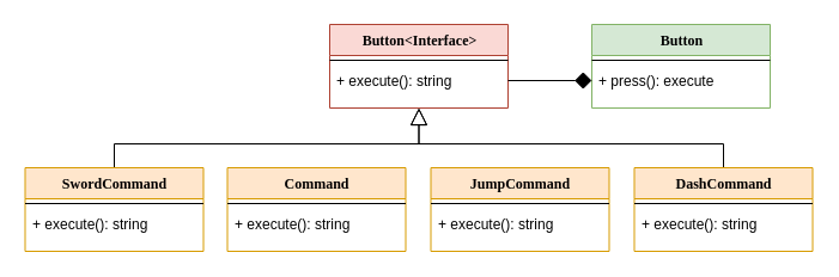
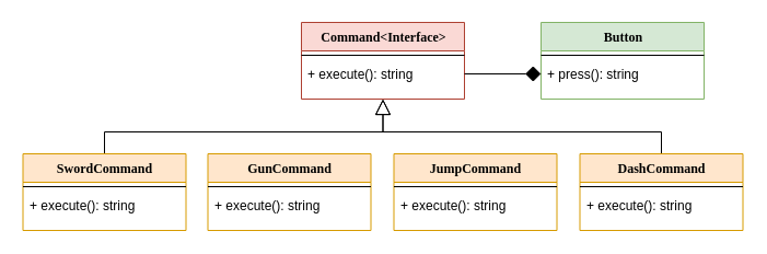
  <mxCell id="0" />
  <mxCell id="1" parent="0" />
  <mxCell id="2" style="edgeStyle=orthogonalEdgeStyle;rounded=0;orthogonalLoop=1;jettySize=auto;html=1;exitX=0.5;exitY=1;exitDx=0;exitDy=0;entryX=0.5;entryY=0;entryDx=0;entryDy=0;startArrow=block;startFill=0;startSize=12;endArrow=none;endFill=0;" edge="1" parent="1" source="4" target="7"><mxGeometry relative="1" as="geometry" /></mxCell>
  <mxCell id="3" style="edgeStyle=orthogonalEdgeStyle;rounded=0;orthogonalLoop=1;jettySize=auto;html=1;exitX=0.5;exitY=1;exitDx=0;exitDy=0;entryX=0.5;entryY=0;entryDx=0;entryDy=0;startArrow=block;startFill=0;startSize=12;endArrow=none;endFill=0;" edge="1" parent="1" source="4" target="16"><mxGeometry relative="1" as="geometry" /></mxCell>
- <mxCell id="4" value="Button&amp;lt;Interface&amp;gt;" style="swimlane;html=1;fontStyle=1;align=center;verticalAlign=top;childLayout=stackLayout;horizontal=1;startSize=26;horizontalStack=0;resizeParent=1;resizeLast=0;collapsible=1;marginBottom=0;swimlaneFillColor=#ffffff;rounded=0;shadow=0;comic=0;labelBackgroundColor=none;strokeWidth=1;fillColor=#fad9d5;fontFamily=Verdana;fontSize=12;strokeColor=#ae4132;" parent="1" vertex="1"><mxGeometry x="275" y="20" width="149" height="70" as="geometry" /></mxCell>
+ <mxCell id="4" value="Command&amp;lt;Interface&amp;gt;" style="swimlane;html=1;fontStyle=1;align=center;verticalAlign=top;childLayout=stackLayout;horizontal=1;startSize=26;horizontalStack=0;resizeParent=1;resizeLast=0;collapsible=1;marginBottom=0;swimlaneFillColor=#ffffff;rounded=0;shadow=0;comic=0;labelBackgroundColor=none;strokeWidth=1;fillColor=#fad9d5;fontFamily=Verdana;fontSize=12;strokeColor=#ae4132;" parent="1" vertex="1"><mxGeometry x="275" y="20" width="149" height="70" as="geometry" /></mxCell>
  <mxCell id="5" value="" style="line;html=1;strokeWidth=1;fillColor=none;align=left;verticalAlign=middle;spacingTop=-1;spacingLeft=3;spacingRight=3;rotatable=0;labelPosition=right;points=[];portConstraint=eastwest;" parent="4" vertex="1"><mxGeometry y="26" width="149" height="8" as="geometry" /></mxCell>
  <mxCell id="6" value="+ execute(): string" style="text;html=1;strokeColor=none;fillColor=none;align=left;verticalAlign=top;spacingLeft=4;spacingRight=4;whiteSpace=wrap;overflow=hidden;rotatable=0;points=[[0,0.5],[1,0.5]];portConstraint=eastwest;" vertex="1" parent="4"><mxGeometry y="34" width="149" height="26" as="geometry" /></mxCell>
  <mxCell id="7" value="SwordCommand" style="swimlane;html=1;fontStyle=1;align=center;verticalAlign=top;childLayout=stackLayout;horizontal=1;startSize=26;horizontalStack=0;resizeParent=1;resizeLast=0;collapsible=1;marginBottom=0;swimlaneFillColor=#ffffff;rounded=0;shadow=0;comic=0;labelBackgroundColor=none;strokeWidth=1;fillColor=#ffe6cc;fontFamily=Verdana;fontSize=12;strokeColor=#d79b00;" vertex="1" parent="1"><mxGeometry x="20.5" y="140" width="149" height="70" as="geometry" /></mxCell>
  <mxCell id="8" value="" style="line;html=1;strokeWidth=1;fillColor=none;align=left;verticalAlign=middle;spacingTop=-1;spacingLeft=3;spacingRight=3;rotatable=0;labelPosition=right;points=[];portConstraint=eastwest;" vertex="1" parent="7"><mxGeometry y="26" width="149" height="8" as="geometry" /></mxCell>
  <mxCell id="9" value="+ execute(): string" style="text;html=1;strokeColor=none;fillColor=none;align=left;verticalAlign=top;spacingLeft=4;spacingRight=4;whiteSpace=wrap;overflow=hidden;rotatable=0;points=[[0,0.5],[1,0.5]];portConstraint=eastwest;" vertex="1" parent="7"><mxGeometry y="34" width="149" height="26" as="geometry" /></mxCell>
- <mxCell id="10" value="Command" style="swimlane;html=1;fontStyle=1;align=center;verticalAlign=top;childLayout=stackLayout;horizontal=1;startSize=26;horizontalStack=0;resizeParent=1;resizeLast=0;collapsible=1;marginBottom=0;swimlaneFillColor=#ffffff;rounded=0;shadow=0;comic=0;labelBackgroundColor=none;strokeWidth=1;fillColor=#ffe6cc;fontFamily=Verdana;fontSize=12;strokeColor=#d79b00;" vertex="1" parent="1"><mxGeometry x="189.5" y="140" width="149" height="70" as="geometry" /></mxCell>
+ <mxCell id="10" value="GunCommand" style="swimlane;html=1;fontStyle=1;align=center;verticalAlign=top;childLayout=stackLayout;horizontal=1;startSize=26;horizontalStack=0;resizeParent=1;resizeLast=0;collapsible=1;marginBottom=0;swimlaneFillColor=#ffffff;rounded=0;shadow=0;comic=0;labelBackgroundColor=none;strokeWidth=1;fillColor=#ffe6cc;fontFamily=Verdana;fontSize=12;strokeColor=#d79b00;" vertex="1" parent="1"><mxGeometry x="189.5" y="140" width="149" height="70" as="geometry" /></mxCell>
  <mxCell id="11" value="" style="line;html=1;strokeWidth=1;fillColor=none;align=left;verticalAlign=middle;spacingTop=-1;spacingLeft=3;spacingRight=3;rotatable=0;labelPosition=right;points=[];portConstraint=eastwest;" vertex="1" parent="10"><mxGeometry y="26" width="149" height="8" as="geometry" /></mxCell>
  <mxCell id="12" value="+ execute(): string" style="text;html=1;strokeColor=none;fillColor=none;align=left;verticalAlign=top;spacingLeft=4;spacingRight=4;whiteSpace=wrap;overflow=hidden;rotatable=0;points=[[0,0.5],[1,0.5]];portConstraint=eastwest;" vertex="1" parent="10"><mxGeometry y="34" width="149" height="26" as="geometry" /></mxCell>
  <mxCell id="13" value="JumpCommand" style="swimlane;html=1;fontStyle=1;align=center;verticalAlign=top;childLayout=stackLayout;horizontal=1;startSize=26;horizontalStack=0;resizeParent=1;resizeLast=0;collapsible=1;marginBottom=0;swimlaneFillColor=#ffffff;rounded=0;shadow=0;comic=0;labelBackgroundColor=none;strokeWidth=1;fillColor=#ffe6cc;fontFamily=Verdana;fontSize=12;strokeColor=#d79b00;" vertex="1" parent="1"><mxGeometry x="359.5" y="140" width="149" height="70" as="geometry" /></mxCell>
  <mxCell id="14" value="" style="line;html=1;strokeWidth=1;fillColor=none;align=left;verticalAlign=middle;spacingTop=-1;spacingLeft=3;spacingRight=3;rotatable=0;labelPosition=right;points=[];portConstraint=eastwest;" vertex="1" parent="13"><mxGeometry y="26" width="149" height="8" as="geometry" /></mxCell>
  <mxCell id="15" value="+ execute(): string" style="text;html=1;strokeColor=none;fillColor=none;align=left;verticalAlign=top;spacingLeft=4;spacingRight=4;whiteSpace=wrap;overflow=hidden;rotatable=0;points=[[0,0.5],[1,0.5]];portConstraint=eastwest;" vertex="1" parent="13"><mxGeometry y="34" width="149" height="26" as="geometry" /></mxCell>
  <mxCell id="16" value="DashCommand" style="swimlane;html=1;fontStyle=1;align=center;verticalAlign=top;childLayout=stackLayout;horizontal=1;startSize=26;horizontalStack=0;resizeParent=1;resizeLast=0;collapsible=1;marginBottom=0;swimlaneFillColor=#ffffff;rounded=0;shadow=0;comic=0;labelBackgroundColor=none;strokeWidth=1;fillColor=#ffe6cc;fontFamily=Verdana;fontSize=12;strokeColor=#d79b00;" vertex="1" parent="1"><mxGeometry x="529.5" y="140" width="149" height="70" as="geometry" /></mxCell>
  <mxCell id="17" value="" style="line;html=1;strokeWidth=1;fillColor=none;align=left;verticalAlign=middle;spacingTop=-1;spacingLeft=3;spacingRight=3;rotatable=0;labelPosition=right;points=[];portConstraint=eastwest;" vertex="1" parent="16"><mxGeometry y="26" width="149" height="8" as="geometry" /></mxCell>
  <mxCell id="18" value="+ execute(): string" style="text;html=1;strokeColor=none;fillColor=none;align=left;verticalAlign=top;spacingLeft=4;spacingRight=4;whiteSpace=wrap;overflow=hidden;rotatable=0;points=[[0,0.5],[1,0.5]];portConstraint=eastwest;" vertex="1" parent="16"><mxGeometry y="34" width="149" height="26" as="geometry" /></mxCell>
  <mxCell id="19" value="Button" style="swimlane;html=1;fontStyle=1;align=center;verticalAlign=top;childLayout=stackLayout;horizontal=1;startSize=26;horizontalStack=0;resizeParent=1;resizeLast=0;collapsible=1;marginBottom=0;swimlaneFillColor=#ffffff;rounded=0;shadow=0;comic=0;labelBackgroundColor=none;strokeWidth=1;fillColor=#d5e8d4;fontFamily=Verdana;fontSize=12;strokeColor=#82b366;" vertex="1" parent="1"><mxGeometry x="494" y="20" width="149" height="70" as="geometry" /></mxCell>
  <mxCell id="20" value="" style="line;html=1;strokeWidth=1;fillColor=none;align=left;verticalAlign=middle;spacingTop=-1;spacingLeft=3;spacingRight=3;rotatable=0;labelPosition=right;points=[];portConstraint=eastwest;" vertex="1" parent="19"><mxGeometry y="26" width="149" height="8" as="geometry" /></mxCell>
- <mxCell id="21" value="+ press(): execute" style="text;html=1;strokeColor=none;fillColor=none;align=left;verticalAlign=top;spacingLeft=4;spacingRight=4;whiteSpace=wrap;overflow=hidden;rotatable=0;points=[[0,0.5],[1,0.5]];portConstraint=eastwest;" vertex="1" parent="19"><mxGeometry y="34" width="149" height="26" as="geometry" /></mxCell>
+ <mxCell id="21" value="+ press(): string" style="text;html=1;strokeColor=none;fillColor=none;align=left;verticalAlign=top;spacingLeft=4;spacingRight=4;whiteSpace=wrap;overflow=hidden;rotatable=0;points=[[0,0.5],[1,0.5]];portConstraint=eastwest;" vertex="1" parent="19"><mxGeometry y="34" width="149" height="26" as="geometry" /></mxCell>
  <mxCell id="22" style="edgeStyle=orthogonalEdgeStyle;rounded=0;orthogonalLoop=1;jettySize=auto;html=1;exitX=0;exitY=0.5;exitDx=0;exitDy=0;startArrow=diamond;startFill=1;startSize=12;endArrow=none;endFill=0;" edge="1" parent="1" source="21" target="6"><mxGeometry relative="1" as="geometry" /></mxCell>
